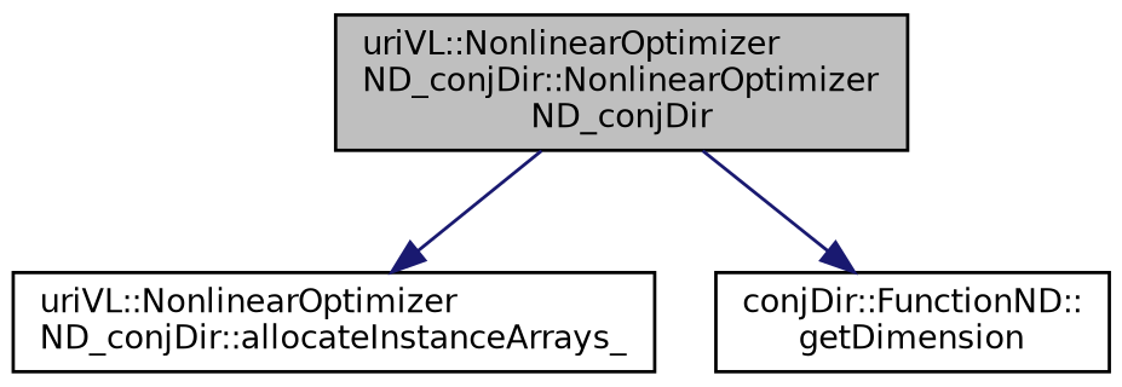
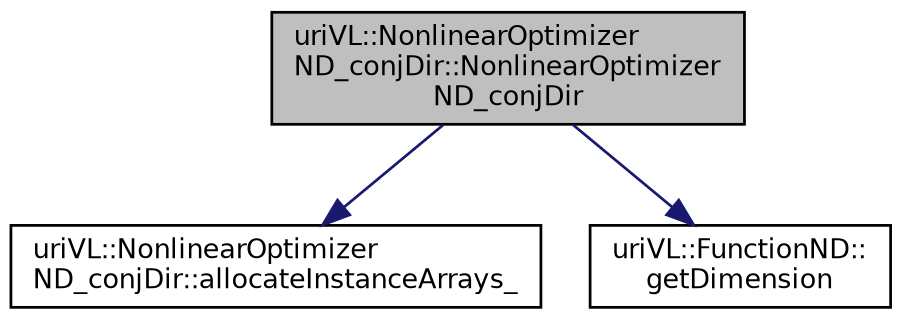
  digraph {
    rankdir=TB
    fontname="DejaVu Sans"
    node [color=black fillcolor=white fontname="DejaVu Sans" fontsize=10 shape=record style=filled]
    edge [color=midnightblue fontname="DejaVu Sans" fontsize=10 labelfontname=Helvetica labelfontsize=10 style=solid]
    n1 [fillcolor=grey75 fontcolor=black height=0.2 label="uriVL::NonlinearOptimizer\lND_conjDir::NonlinearOptimizer\lND_conjDir" width=0.4]
    n2 [height=0.2 label="uriVL::NonlinearOptimizer\lND_conjDir::allocateInstanceArrays_" width=0.4]
-   n3 [height=0.2 label="conjDir::FunctionND::\lgetDimension" width=0.4]
+   n3 [height=0.2 label="uriVL::FunctionND::\lgetDimension" width=0.4]
    n1 -> n2
    n1 -> n3
  }
